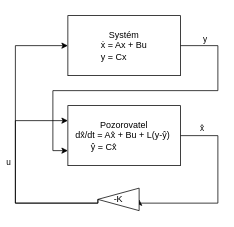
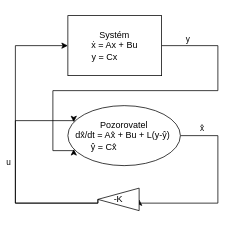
  <mxCell id="0" />
  <mxCell id="1" parent="0" />
  <mxCell id="2" value="x̂" style="edgeStyle=orthogonalEdgeStyle;rounded=0;orthogonalLoop=1;jettySize=auto;html=1;exitX=1;exitY=0.5;exitDx=0;exitDy=0;entryX=1;entryY=0.5;entryDx=0;entryDy=0;" parent="1" source="3" target="10" edge="1"><mxGeometry x="-0.765" y="10" relative="1" as="geometry"><mxPoint x="280" y="250" as="targetPoint" /><Array as="points"><mxPoint x="290" y="180" /><mxPoint x="290" y="270" /></Array><mxPoint as="offset" /></mxGeometry></mxCell>
- <mxCell id="3" value="Pozorovatel&lt;br&gt;dx̂/dt = Ax̂ + Bu + L(y-ŷ)&amp;nbsp;&lt;br&gt;&amp;nbsp; &amp;nbsp; &amp;nbsp; ŷ = Cx̂&amp;nbsp; &amp;nbsp; &amp;nbsp; &amp;nbsp; &amp;nbsp; &amp;nbsp; &amp;nbsp; &amp;nbsp; &amp;nbsp; &amp;nbsp; &amp;nbsp;&amp;nbsp;" style="rounded=0;whiteSpace=wrap;html=1;" parent="1" vertex="1"><mxGeometry x="90" y="140" width="150" height="80" as="geometry" /></mxCell>
+ <mxCell id="3" value="Pozorovatel&lt;br&gt;dx̂/dt = Ax̂ + Bu + L(y-ŷ)&amp;nbsp;&lt;br&gt;&amp;nbsp; &amp;nbsp; &amp;nbsp; ŷ = Cx̂&amp;nbsp; &amp;nbsp; &amp;nbsp; &amp;nbsp; &amp;nbsp; &amp;nbsp; &amp;nbsp; &amp;nbsp; &amp;nbsp; &amp;nbsp; &amp;nbsp;&amp;nbsp;" style="ellipse;whiteSpace=wrap;html=1;" parent="1" vertex="1"><mxGeometry x="90" y="140" width="150" height="80" as="geometry" /></mxCell>
  <mxCell id="4" style="edgeStyle=orthogonalEdgeStyle;rounded=0;orthogonalLoop=1;jettySize=auto;html=1;exitX=1;exitY=0.5;exitDx=0;exitDy=0;entryX=0;entryY=0.75;entryDx=0;entryDy=0;" edge="1" parent="1" source="6" target="3"><mxGeometry relative="1" as="geometry"><Array as="points"><mxPoint x="290" y="60" /><mxPoint x="290" y="120" /><mxPoint x="70" y="120" /><mxPoint x="70" y="200" /></Array></mxGeometry></mxCell>
  <mxCell id="5" value="y" style="edgeLabel;html=1;align=center;verticalAlign=middle;resizable=0;points=[];" vertex="1" connectable="0" parent="4"><mxGeometry x="-0.852" relative="1" as="geometry"><mxPoint y="-10" as="offset" /></mxGeometry></mxCell>
- <mxCell id="6" value="Systém&lt;br&gt;ẋ = Ax + Bu&lt;br&gt;y = Cx&amp;nbsp; &amp;nbsp; &amp;nbsp; &amp;nbsp;&amp;nbsp;" style="rounded=0;whiteSpace=wrap;html=1;" parent="1" vertex="1"><mxGeometry x="90" y="20" width="150" height="80" as="geometry" /></mxCell>
+ <mxCell id="6" value="Systém&lt;br&gt;ẋ = Ax + Bu&lt;br&gt;y = Cx&amp;nbsp; &amp;nbsp; &amp;nbsp; &amp;nbsp;&amp;nbsp;" style="rounded=0;whiteSpace=wrap;html=1;" parent="1" vertex="1"><mxGeometry x="90" y="20" width="125" height="80" as="geometry" /></mxCell>
  <mxCell id="7" style="edgeStyle=orthogonalEdgeStyle;rounded=0;orthogonalLoop=1;jettySize=auto;html=1;exitX=0;exitY=0.5;exitDx=0;exitDy=0;entryX=0;entryY=0.5;entryDx=0;entryDy=0;" edge="1" parent="1" source="10" target="6"><mxGeometry relative="1" as="geometry"><Array as="points"><mxPoint x="20" y="270" /><mxPoint x="20" y="60" /></Array></mxGeometry></mxCell>
  <mxCell id="8" value="u" style="edgeLabel;html=1;align=center;verticalAlign=middle;resizable=0;points=[];" vertex="1" connectable="0" parent="7"><mxGeometry x="0.233" y="2" relative="1" as="geometry"><mxPoint x="-8" y="74" as="offset" /></mxGeometry></mxCell>
  <mxCell id="9" style="edgeStyle=orthogonalEdgeStyle;rounded=0;orthogonalLoop=1;jettySize=auto;html=1;exitX=0;exitY=0.5;exitDx=0;exitDy=0;entryX=0;entryY=0.25;entryDx=0;entryDy=0;" edge="1" parent="1" source="10" target="3"><mxGeometry relative="1" as="geometry"><Array as="points"><mxPoint x="20" y="270" /><mxPoint x="20" y="160" /></Array></mxGeometry></mxCell>
  <mxCell id="10" value="-K" style="triangle;whiteSpace=wrap;html=1;flipH=1;" parent="1" vertex="1"><mxGeometry x="130" y="250" width="55" height="30" as="geometry" /></mxCell>
